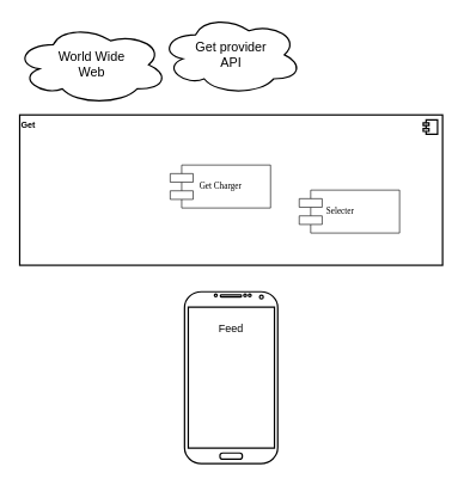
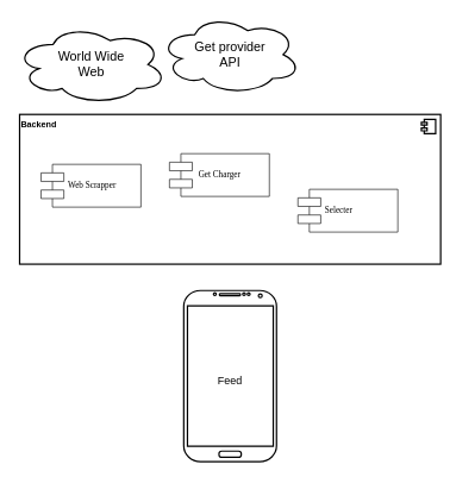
  <mxCell id="0" />
  <mxCell id="1" parent="0" />
- <mxCell id="2" value="&lt;b&gt;Get&lt;br&gt;&lt;/b&gt;" style="html=1;dropTarget=0;fontColor=default;strokeWidth=2;horizontal=1;verticalAlign=top;align=left;" vertex="1" parent="1"><mxGeometry x="27" y="160" width="590" height="210" as="geometry" /></mxCell>
+ <mxCell id="2" value="&lt;b&gt;Backend&lt;br&gt;&lt;/b&gt;" style="html=1;dropTarget=0;fontColor=default;strokeWidth=2;horizontal=1;verticalAlign=top;align=left;" vertex="1" parent="1"><mxGeometry x="27" y="160" width="590" height="210" as="geometry" /></mxCell>
  <mxCell id="3" value="" style="shape=module;jettyWidth=8;jettyHeight=4;fontColor=default;strokeWidth=2;" vertex="1" parent="2"><mxGeometry x="1" width="20" height="20" relative="1" as="geometry"><mxPoint x="-27" y="7" as="offset" /></mxGeometry></mxCell>
  <mxCell id="4" value="" style="verticalLabelPosition=bottom;verticalAlign=top;html=1;shadow=0;dashed=0;strokeWidth=2;shape=mxgraph.android.phone2;strokeColor=#000000;" vertex="1" parent="1"><mxGeometry x="257" y="407" width="130" height="240" as="geometry" /></mxCell>
- <mxCell id="6" value="&amp;nbsp;Get Charger" style="shape=component;align=left;spacingLeft=36;shadow=0;comic=0;labelBackgroundColor=none;strokeWidth=1;fontFamily=Verdana;fontSize=12;html=1;rounded=0;" vertex="1" parent="1"><mxGeometry x="237" y="230" width="140" height="60" as="geometry" /></mxCell>
+ <mxCell id="5" value="Web Scrapper" style="shape=component;align=left;spacingLeft=36;shadow=0;comic=0;labelBackgroundColor=none;strokeWidth=1;fontFamily=Verdana;fontSize=12;html=1;rounded=0;" vertex="1" parent="1"><mxGeometry x="57" y="230" width="140" height="60" as="geometry" /></mxCell>
+ <mxCell id="6" value="&amp;nbsp;Get Charger" style="shape=component;align=left;spacingLeft=36;shadow=0;comic=0;labelBackgroundColor=none;strokeWidth=1;fontFamily=Verdana;fontSize=12;html=1;rounded=0;" vertex="1" parent="1"><mxGeometry x="237" y="215" width="140" height="60" as="geometry" /></mxCell>
  <mxCell id="7" value="Selecter" style="shape=component;align=left;spacingLeft=36;shadow=0;comic=0;labelBackgroundColor=none;strokeWidth=1;fontFamily=Verdana;fontSize=12;html=1;rounded=0;" vertex="1" parent="1"><mxGeometry x="417" y="265" width="140" height="60" as="geometry" /></mxCell>
- <mxCell id="8" value="&lt;font style=&quot;font-size: 15px;&quot;&gt;Feed&lt;/font&gt;" style="text;html=1;strokeColor=none;fillColor=none;align=center;verticalAlign=middle;whiteSpace=wrap;rounded=0;strokeWidth=2;" vertex="1" parent="1"><mxGeometry x="292" y="443" width="60" height="30" as="geometry" /></mxCell>
+ <mxCell id="8" value="&lt;font style=&quot;font-size: 15px;&quot;&gt;Feed&lt;/font&gt;" style="text;html=1;strokeColor=none;fillColor=none;align=center;verticalAlign=middle;whiteSpace=wrap;rounded=0;strokeWidth=2;" vertex="1" parent="1"><mxGeometry x="292" y="518" width="60" height="30" as="geometry" /></mxCell>
  <mxCell id="9" value="&lt;span style=&quot;font-size: 18px&quot;&gt;Get provider&lt;/span&gt;&lt;br style=&quot;font-size: 18px&quot;&gt;&lt;span style=&quot;font-size: 18px&quot;&gt;API&lt;/span&gt;" style="ellipse;shape=cloud;whiteSpace=wrap;html=1;align=center;fontColor=default;strokeWidth=2;" vertex="1" parent="1"><mxGeometry x="223" y="20" width="198" height="112" as="geometry" /></mxCell>
  <mxCell id="10" value="&lt;span style=&quot;font-size: 18px;&quot;&gt;World Wide &lt;br&gt;Web&lt;/span&gt;" style="ellipse;shape=cloud;whiteSpace=wrap;html=1;align=center;fontColor=default;strokeWidth=2;" vertex="1" parent="1"><mxGeometry x="20.5" y="34" width="213" height="112" as="geometry" /></mxCell>
